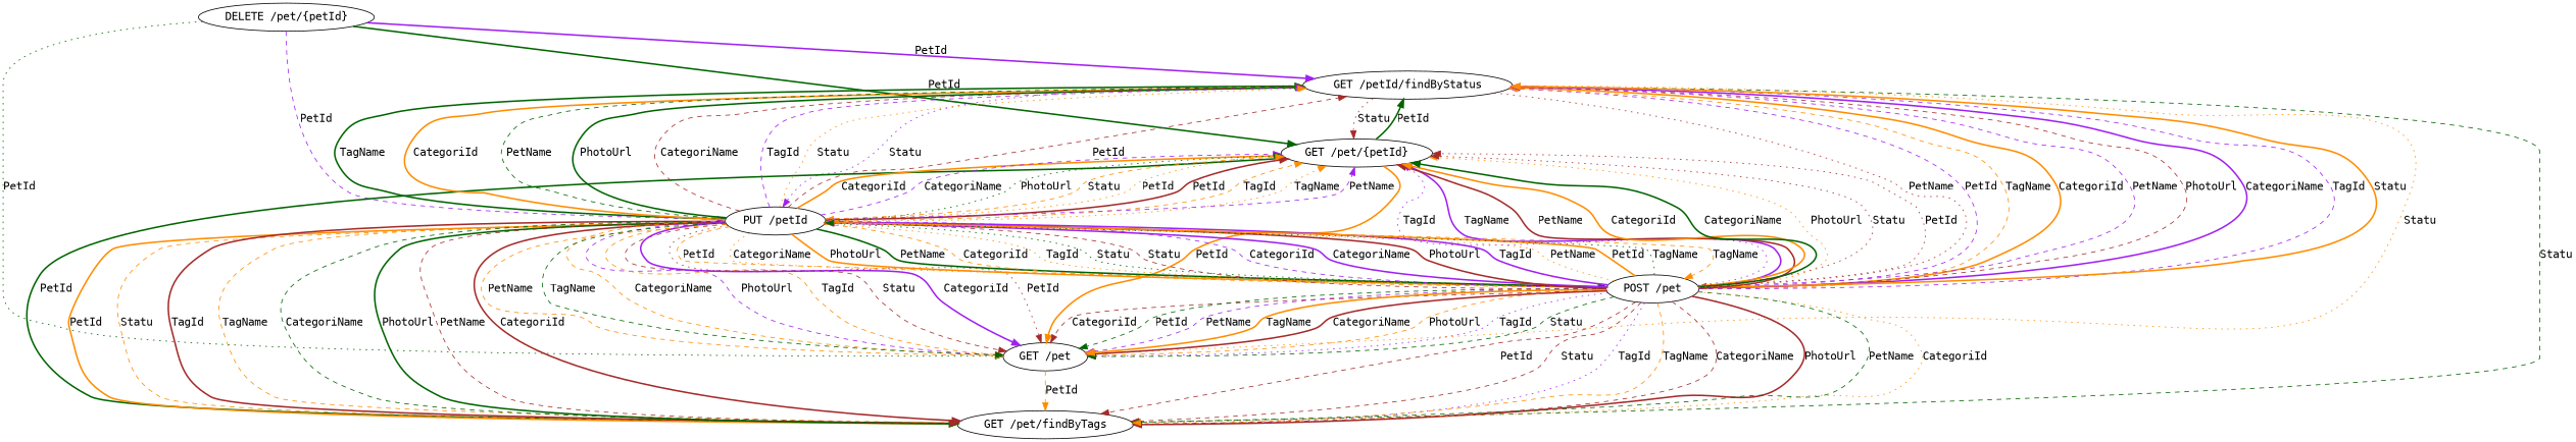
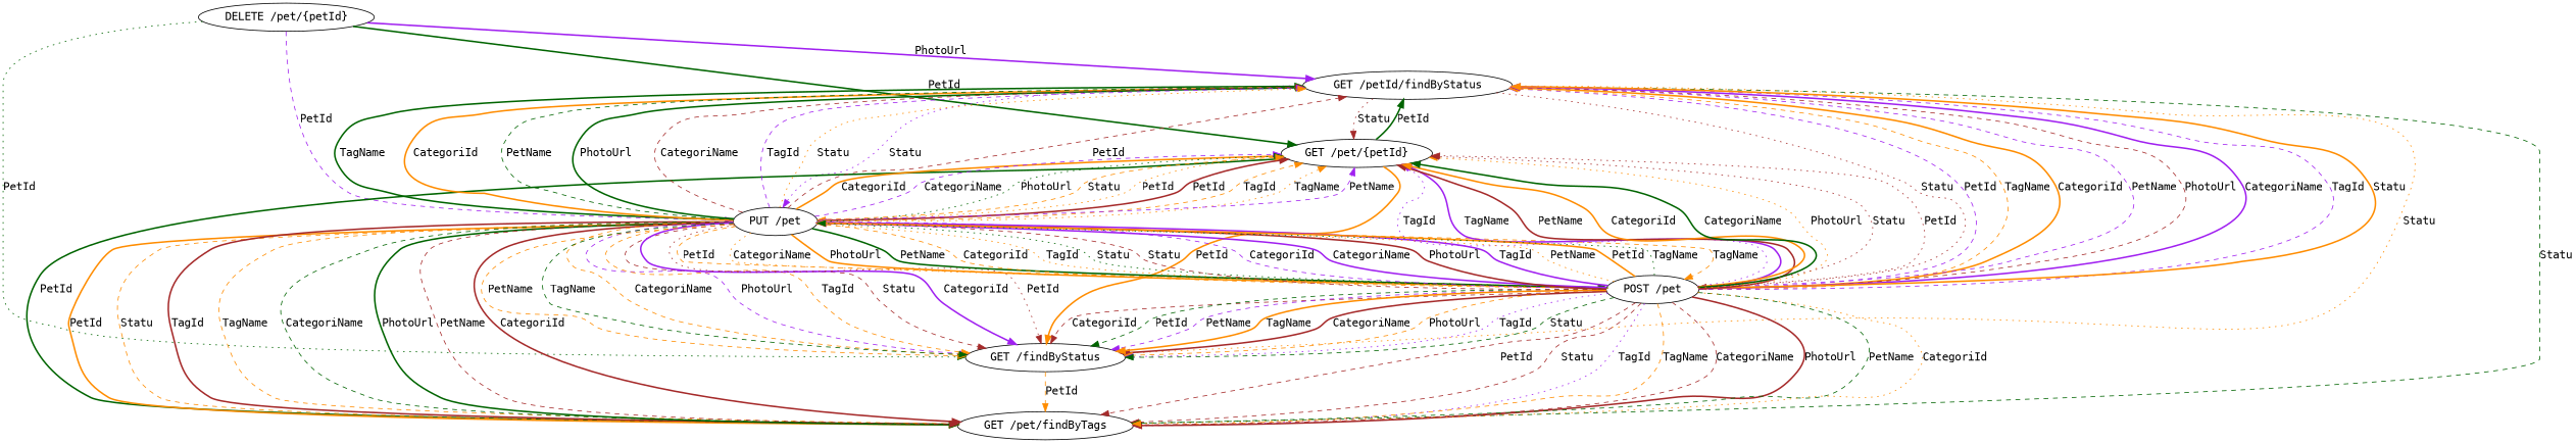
  digraph {
    fontname="DejaVu Sans Mono"
    node [fontname="DejaVu Sans Mono"]
    edge [color=darkorange fontname="DejaVu Sans Mono" style=dashed]
    n1 [label="GET /pet/findByTags"]
    n2 [label="DELETE /pet/{petId}"]
-   n3 [label="GET /pet"]
+   n3 [label="GET /findByStatus"]
    n4 [label="GET /petId/findByStatus"]
    n5 [label="GET /pet/{petId}"]
-   n6 [label="PUT /petId"]
+   n6 [label="PUT /pet"]
    n7 [label="POST /pet"]
    n2 -> n3 [color=darkgreen label=PetId style=dotted]
-   n2 -> n4 [color=purple label=PetId style=bold]
+   n2 -> n4 [color=purple label=PhotoUrl style=bold]
    n2 -> n5 [color=darkgreen label=PetId style=bold]
    n2 -> n6 [color=purple label=PetId]
    n3 -> n1 [label=PetId]
    n4 -> n1 [color=darkgreen label=Statu]
    n4 -> n3 [label=Statu style=dotted]
    n4 -> n5 [color=brown label=Statu style=dotted]
    n4 -> n6 [color=purple label=Statu style=dotted]
-   n4 -> n7 [color=brown label=PetName style=dotted]
+   n4 -> n7 [color=brown label=Statu style=dotted]
    n5 -> n1 [color=darkgreen label=PetId style=bold]
    n5 -> n3 [label=PetId style=bold]
    n5 -> n4 [color=darkgreen label=PetId style=bold]
    n5 -> n6 [label=PetId style=dotted]
    n6 -> n1 [label=PetId style=bold]
    n6 -> n1 [label=Statu]
    n6 -> n1 [color=brown label=TagId style=bold]
    n6 -> n1 [label=TagName]
    n6 -> n1 [color=darkgreen label=CategoriName]
    n6 -> n1 [color=darkgreen label=PhotoUrl style=bold]
    n6 -> n1 [color=brown label=PetName]
    n6 -> n1 [color=brown label=CategoriId style=bold]
    n6 -> n3 [label=CategoriName]
    n6 -> n3 [color=purple label=PhotoUrl]
    n6 -> n3 [label=TagId]
    n6 -> n3 [color=brown label=Statu]
    n6 -> n3 [color=purple label=CategoriId style=bold]
    n6 -> n3 [color=brown label=PetId style=dotted]
    n6 -> n3 [label=PetName]
    n6 -> n3 [color=darkgreen label=TagName]
    n6 -> n4 [color=brown label=PetId]
    n6 -> n4 [color=darkgreen label=TagName style=bold]
    n6 -> n4 [label=CategoriId style=bold]
    n6 -> n4 [color=darkgreen label=PetName]
    n6 -> n4 [color=darkgreen label=PhotoUrl style=bold]
    n6 -> n4 [color=brown label=CategoriName]
    n6 -> n4 [color=purple label=TagId]
    n6 -> n4 [label=Statu style=dotted]
    n6 -> n5 [color=brown label=PetId style=bold]
    n6 -> n5 [label=TagId]
    n6 -> n5 [label=TagName style=dotted]
    n6 -> n5 [color=purple label=PetName]
    n6 -> n5 [label=CategoriId style=bold]
    n6 -> n5 [color=purple label=CategoriName]
    n6 -> n5 [color=darkgreen label=PhotoUrl style=dotted]
    n6 -> n5 [label=Statu]
    n6 -> n7 [label=TagName]
    n6 -> n7 [label=PetId]
    n6 -> n7 [label=CategoriName style=dotted]
    n6 -> n7 [label=PhotoUrl style=bold]
    n6 -> n7 [color=darkgreen label=PetName style=bold]
    n6 -> n7 [label=CategoriId]
    n6 -> n7 [label=TagId style=dotted]
    n6 -> n7 [color=darkgreen label=Statu style=dotted]
    n7 -> n1 [color=brown label=PetId]
    n7 -> n1 [color=brown label=Statu]
    n7 -> n1 [color=purple label=TagId style=dotted]
    n7 -> n1 [label=TagName]
    n7 -> n1 [color=brown label=CategoriName]
    n7 -> n1 [color=brown label=PhotoUrl style=bold]
    n7 -> n1 [color=darkgreen label=PetName]
    n7 -> n1 [label=CategoriId style=dotted]
    n7 -> n3 [color=brown label=CategoriName style=bold]
    n7 -> n3 [label=PhotoUrl]
    n7 -> n3 [color=purple label=TagId style=dotted]
    n7 -> n3 [color=darkgreen label=Statu]
    n7 -> n3 [color=brown label=CategoriId]
    n7 -> n3 [color=darkgreen label=PetId]
    n7 -> n3 [color=purple label=PetName]
    n7 -> n3 [label=TagName style=bold]
    n7 -> n4 [color=purple label=PetId]
    n7 -> n4 [label=TagName]
    n7 -> n4 [label=CategoriId style=bold]
    n7 -> n4 [color=purple label=PetName]
    n7 -> n4 [color=brown label=PhotoUrl]
    n7 -> n4 [color=purple label=CategoriName style=bold]
    n7 -> n4 [color=purple label=TagId]
    n7 -> n4 [label=Statu style=bold]
    n7 -> n5 [color=brown label=PetId style=dotted]
    n7 -> n5 [color=purple label=TagId style=dotted]
    n7 -> n5 [color=purple label=TagName style=bold]
    n7 -> n5 [color=brown label=PetName style=bold]
    n7 -> n5 [label=CategoriId style=bold]
    n7 -> n5 [color=darkgreen label=CategoriName style=bold]
    n7 -> n5 [label=PhotoUrl style=dotted]
    n7 -> n5 [color=brown label=Statu style=dotted]
    n7 -> n6 [color=brown label=Statu]
    n7 -> n6 [color=purple label=CategoriId]
    n7 -> n6 [color=purple label=CategoriName style=bold]
    n7 -> n6 [color=brown label=PhotoUrl style=bold]
    n7 -> n6 [color=purple label=TagId style=bold]
    n7 -> n6 [label=PetName style=dotted]
    n7 -> n6 [label=PetId style=bold]
    n7 -> n6 [color=darkgreen label=TagName style=dotted]
  }
